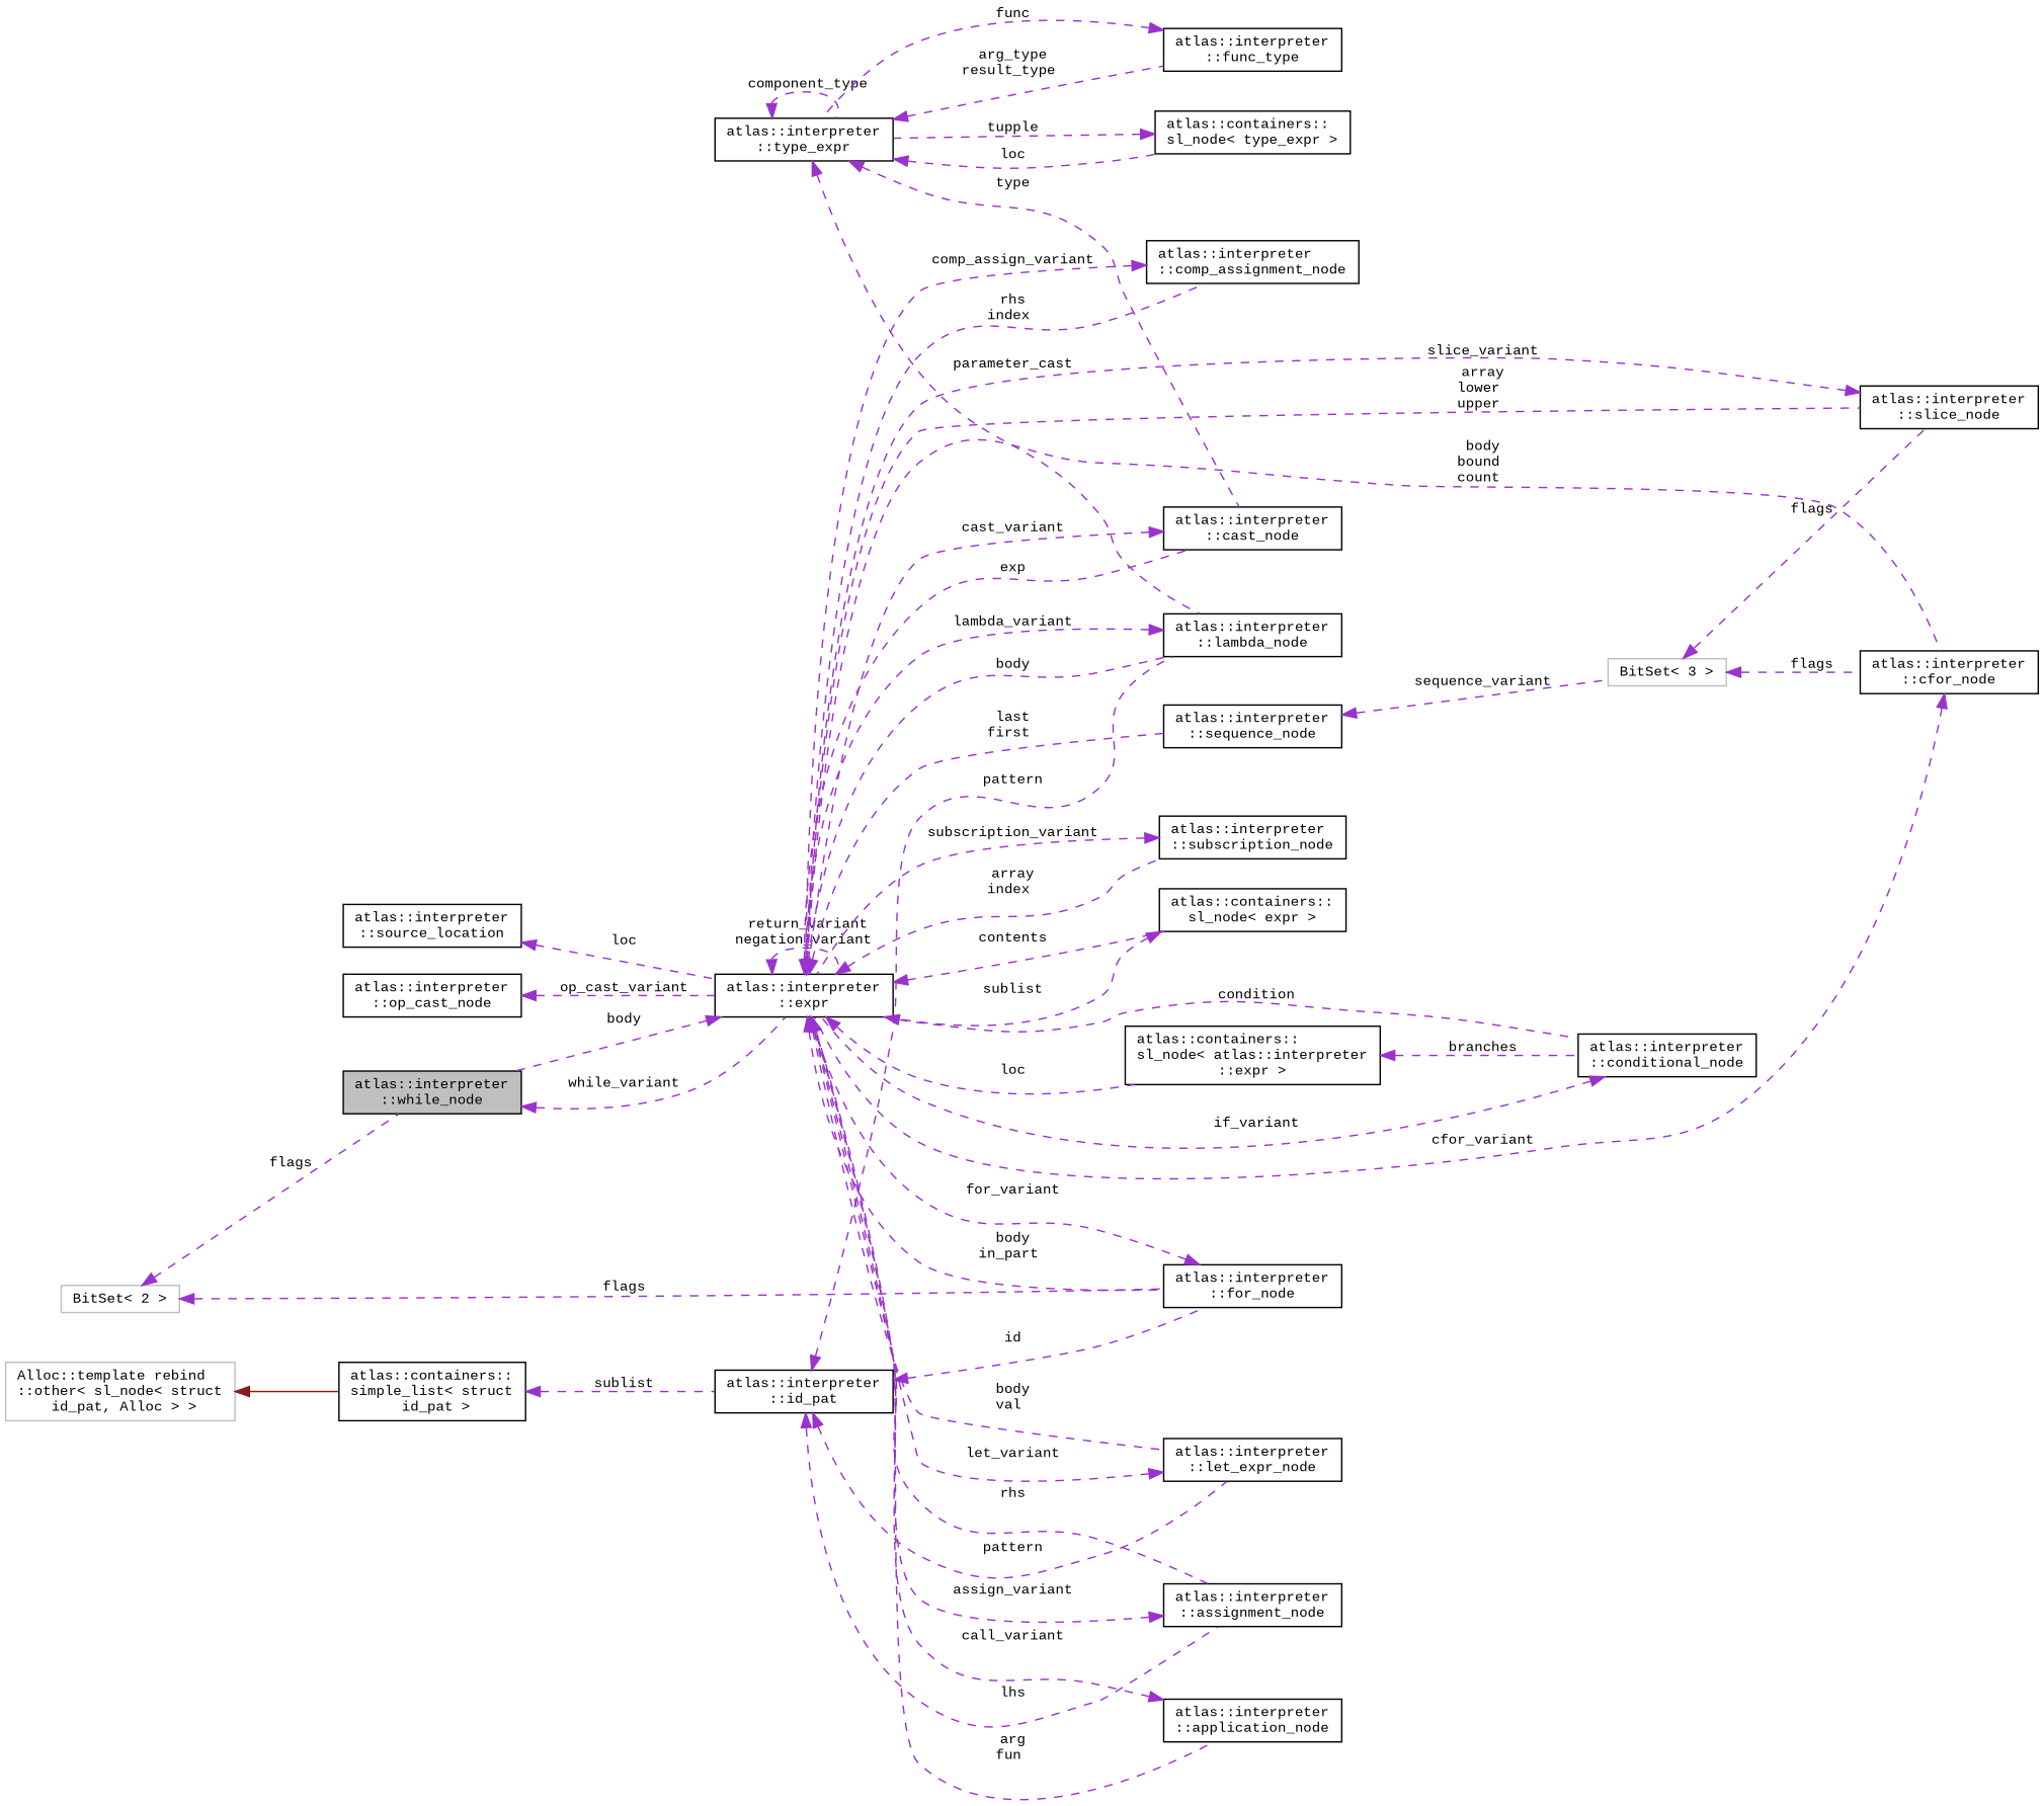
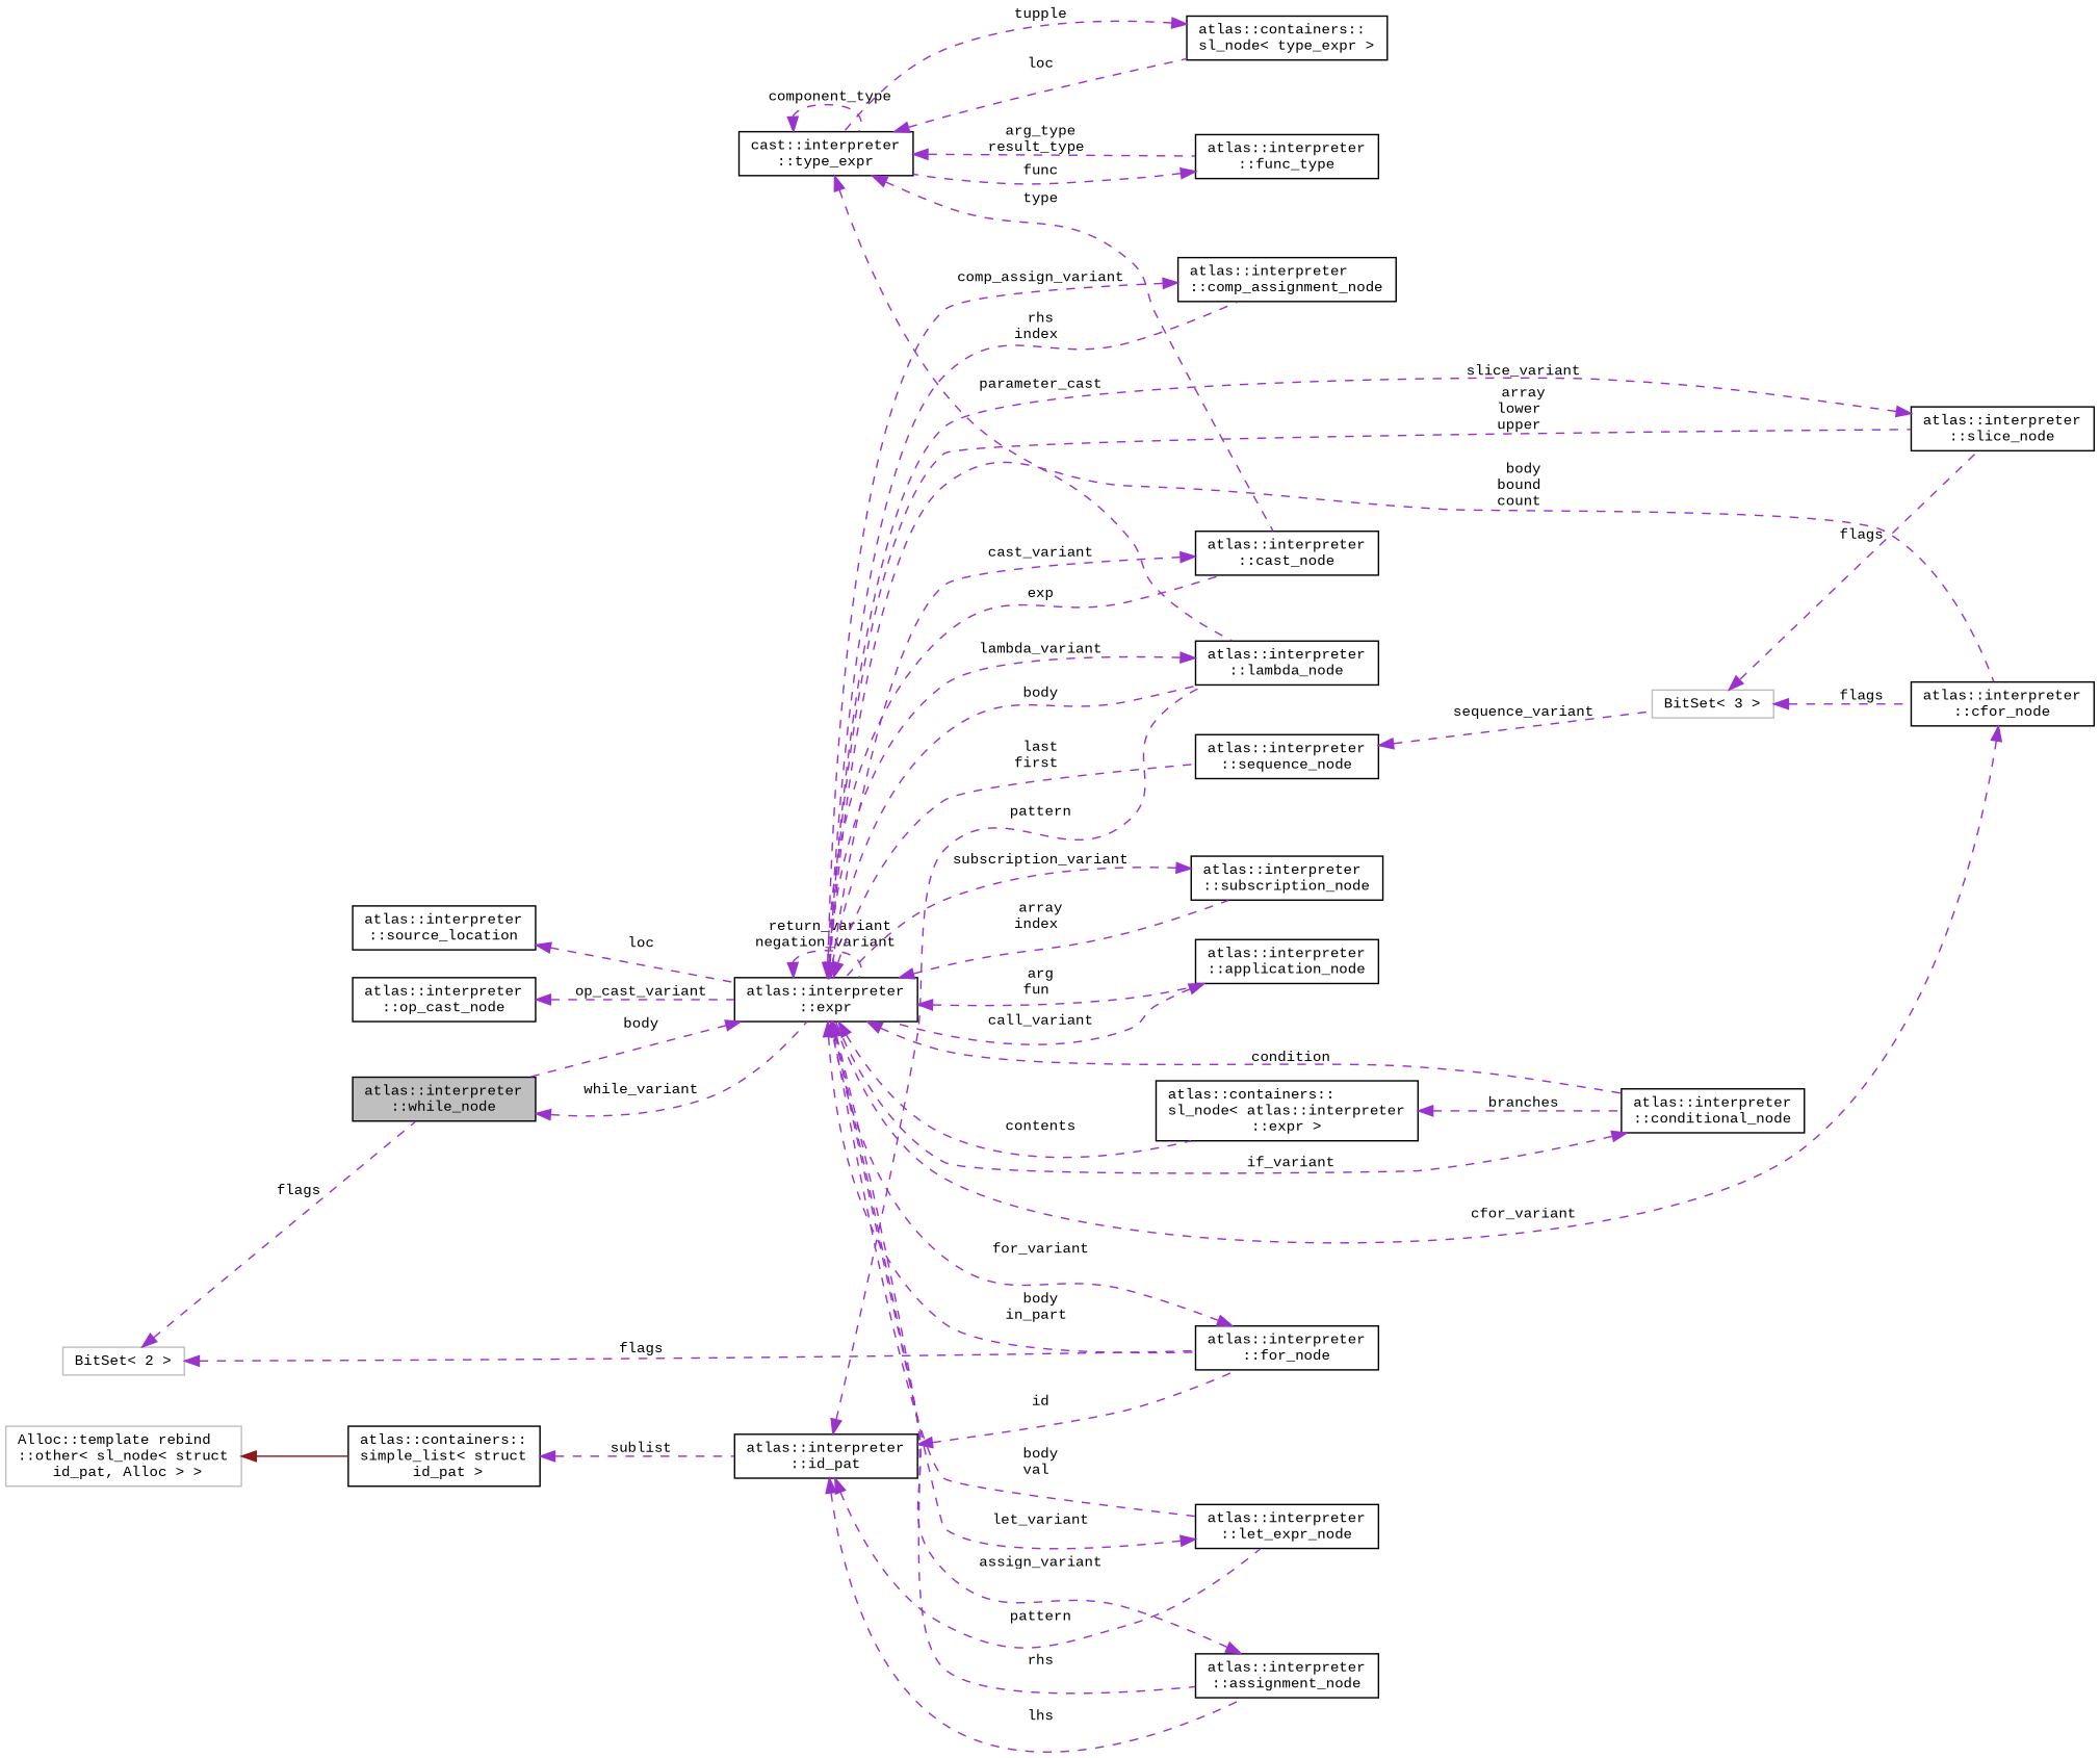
  digraph {
    fontname="Liberation Mono"
    rankdir=LR
    node [color=black fillcolor=white fontname="Liberation Mono" fontsize=10 shape=record style=filled]
    edge [color=darkorchid3 dir=back fontname="Liberation Mono" fontsize=10 labelfontname=Helvetica labelfontsize=10 style=dashed]
    n1 [fillcolor=grey75 fontcolor=black height=0.2 label="atlas::interpreter\l::while_node" width=0.4]
    n2 [height=0.2 label="atlas::interpreter\l::expr" width=0.4]
    n3 [height=0.2 label="atlas::interpreter\l::cast_node" width=0.4]
    n4 [height=0.2 label="atlas::interpreter\l::slice_node" width=0.4]
    n5 [height=0.2 label="atlas::interpreter\l::subscription_node" width=0.4]
    n6 [height=0.2 label="atlas::interpreter\l::let_expr_node" width=0.4]
    n7 [height=0.2 label="atlas::interpreter\l::cfor_node" width=0.4]
    n8 [height=0.2 label="atlas::interpreter\l::for_node" width=0.4]
    n9 [height=0.2 label="atlas::interpreter\l::conditional_node" width=0.4]
    n10 [height=0.2 label="atlas::containers::\lsl_node\< atlas::interpreter\l::expr \>" width=0.4]
    n11 [height=0.2 label="atlas::interpreter\l::sequence_node" width=0.4]
    n12 [height=0.2 label="atlas::interpreter\l::assignment_node" width=0.4]
    n13 [height=0.2 label="atlas::interpreter\l::application_node" width=0.4]
-   n14 [height=0.2 label="atlas::containers::\lsl_node\< expr \>" width=0.4]
    n15 [height=0.2 label="atlas::interpreter\l::lambda_node" width=0.4]
    n16 [height=0.2 label="atlas::interpreter\l::comp_assignment_node" width=0.4]
    n17 [color=grey75 height=0.2 label="BitSet\< 3 \>" width=0.4]
    n18 [height=0.2 label="atlas::interpreter\l::source_location" width=0.4]
-   n19 [height=0.2 label="atlas::interpreter\l::type_expr" width=0.4]
+   n19 [height=0.2 label="cast::interpreter\l::type_expr" width=0.4]
    n20 [height=0.2 label="atlas::interpreter\l::func_type" width=0.4]
    n21 [height=0.2 label="atlas::containers::\lsl_node\< type_expr \>" width=0.4]
    n22 [height=0.2 label="atlas::interpreter\l::op_cast_node" width=0.4]
    n23 [height=0.2 label="atlas::interpreter\l::id_pat" width=0.4]
    n24 [height=0.2 label="atlas::containers::\lsimple_list\< struct\l id_pat \>" width=0.4]
    n25 [color=grey75 height=0.2 label="Alloc::template rebind\l::other\< sl_node\< struct\l id_pat, Alloc \> \>" width=0.4]
    n26 [color=grey75 height=0.2 label="BitSet\< 2 \>" width=0.4]
    n1 -> n2 [label=" while_variant"]
    n2 -> n1 [label=" body"]
    n2 -> n2 [label=" return_variant\nnegation_variant"]
    n2 -> n3 [label=" exp"]
    n2 -> n4 [label=" array\nlower\nupper"]
    n2 -> n5 [label=" array\nindex"]
    n2 -> n6 [label=" body\nval"]
    n2 -> n7 [label=" body\nbound\ncount"]
    n2 -> n8 [label=" body\nin_part"]
    n2 -> n9 [label=" condition"]
-   n2 -> n10 [label=" loc"]
+   n2 -> n10 [label=" contents"]
    n2 -> n11 [label=" last\nfirst"]
    n2 -> n12 [label=" rhs"]
    n2 -> n13 [label=" arg\nfun"]
-   n2 -> n14 [label=" contents"]
    n2 -> n15 [label=" body"]
    n2 -> n16 [label=" rhs\nindex"]
    n3 -> n2 [label=" cast_variant"]
    n4 -> n2 [label=" slice_variant"]
    n5 -> n2 [label=" subscription_variant"]
    n6 -> n2 [label=" let_variant"]
    n7 -> n2 [label=" cfor_variant"]
    n8 -> n2 [label=" for_variant"]
    n9 -> n2 [label=" if_variant"]
    n10 -> n9 [label=" branches"]
    n11 -> n17 [label=" sequence_variant"]
    n12 -> n2 [label=" assign_variant"]
    n13 -> n2 [label=" call_variant"]
-   n14 -> n2 [label=" sublist"]
    n15 -> n2 [label=" lambda_variant"]
    n16 -> n2 [label=" comp_assign_variant"]
    n17 -> n4 [label=" flags"]
    n17 -> n7 [label=" flags"]
    n18 -> n2 [label=" loc"]
    n19 -> n3 [label=" type"]
    n19 -> n15 [label=" parameter_cast"]
    n19 -> n19 [label=" component_type"]
    n19 -> n20 [label=" arg_type\nresult_type"]
    n19 -> n21 [label=" loc"]
    n20 -> n19 [label=" func"]
    n21 -> n19 [label=" tupple"]
    n22 -> n2 [label=" op_cast_variant"]
    n23 -> n6 [label=" pattern"]
    n23 -> n8 [label=" id"]
    n23 -> n12 [label=" lhs"]
    n23 -> n15 [label=" pattern"]
    n24 -> n23 [label=" sublist"]
    n25 -> n24 [color=firebrick4 style=solid]
    n26 -> n1 [label=" flags"]
    n26 -> n8 [label=" flags"]
  }
